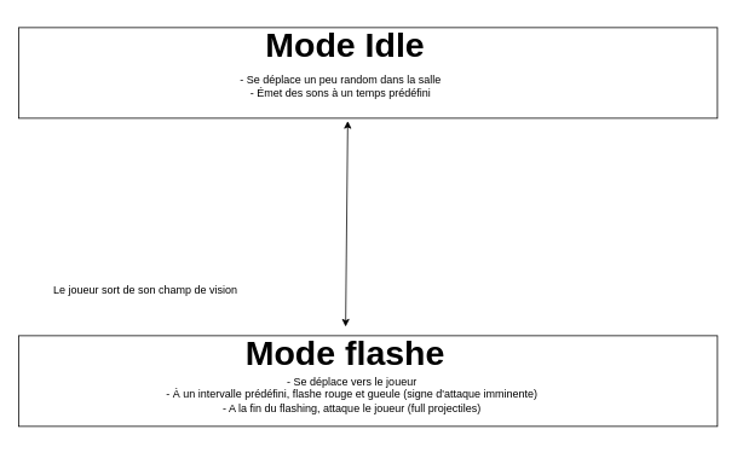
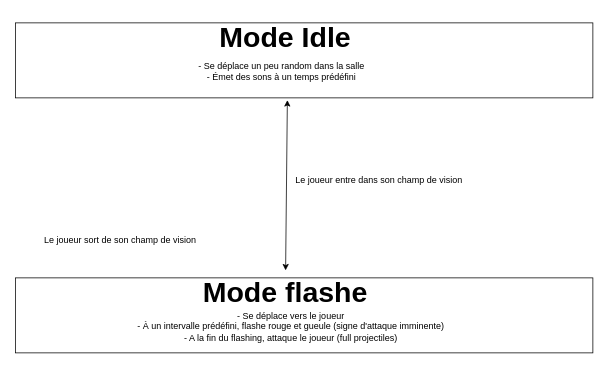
  <mxCell id="0" />
  <mxCell id="1" parent="0" />
  <mxCell id="2" value="" style="rounded=0;whiteSpace=wrap;html=1;" vertex="1" parent="1"><mxGeometry x="20" y="30" width="770" height="100" as="geometry" /></mxCell>
  <mxCell id="3" value="&lt;b&gt;&lt;font style=&quot;font-size: 38px&quot;&gt;Mode Idle&lt;/font&gt;&lt;/b&gt;" style="text;html=1;strokeColor=none;fillColor=none;align=center;verticalAlign=middle;whiteSpace=wrap;rounded=0;" vertex="1" parent="1"><mxGeometry x="210" y="20" width="340" height="60" as="geometry" /></mxCell>
  <mxCell id="4" value="- Se déplace un peu random dans la salle&lt;br&gt;- Émet des sons à un temps prédéfini&lt;br&gt;" style="text;html=1;strokeColor=none;fillColor=none;align=center;verticalAlign=middle;whiteSpace=wrap;rounded=0;labelPosition=center;verticalLabelPosition=middle;textDirection=ltr;" vertex="1" parent="1"><mxGeometry x="170" y="70" width="410" height="50" as="geometry" /></mxCell>
  <mxCell id="5" value="" style="rounded=0;whiteSpace=wrap;html=1;" vertex="1" parent="1"><mxGeometry x="20" y="370" width="770" height="100" as="geometry" /></mxCell>
  <mxCell id="6" value="&lt;b&gt;&lt;font style=&quot;font-size: 38px&quot;&gt;Mode flashe&lt;/font&gt;&lt;/b&gt;" style="text;html=1;strokeColor=none;fillColor=none;align=center;verticalAlign=middle;whiteSpace=wrap;rounded=0;" vertex="1" parent="1"><mxGeometry x="210" y="360" width="340" height="60" as="geometry" /></mxCell>
  <mxCell id="7" value="- Se déplace vers le joueur&lt;br&gt;- À un intervalle prédéfini, flashe rouge et gueule (signe d'attaque imminente)&lt;br&gt;- A la fin du flashing, attaque le joueur (full projectiles)" style="text;html=1;strokeColor=none;fillColor=none;align=center;verticalAlign=middle;whiteSpace=wrap;rounded=0;labelPosition=center;verticalLabelPosition=middle;textDirection=ltr;" vertex="1" parent="1"><mxGeometry x="175" y="380" width="425" height="110" as="geometry" /></mxCell>
  <mxCell id="8" value="" style="endArrow=classic;startArrow=classic;html=1;entryX=0.471;entryY=1.03;entryDx=0;entryDy=0;entryPerimeter=0;" edge="1" parent="1" source="6" target="2"><mxGeometry width="50" height="50" relative="1" as="geometry"><mxPoint x="20" y="560" as="sourcePoint" /><mxPoint x="380" y="180" as="targetPoint" /></mxGeometry></mxCell>
+ <mxCell id="9" value="Le joueur entre dans son champ de vision" style="text;html=1;strokeColor=none;fillColor=none;align=center;verticalAlign=middle;whiteSpace=wrap;rounded=0;" vertex="1" parent="1"><mxGeometry x="390" y="230" width="230" height="20" as="geometry" /></mxCell>
  <mxCell id="10" value="Le joueur sort de son champ de vision" style="text;html=1;strokeColor=none;fillColor=none;align=center;verticalAlign=middle;whiteSpace=wrap;rounded=0;" vertex="1" parent="1"><mxGeometry x="45" y="310" width="230" height="20" as="geometry" /></mxCell>
